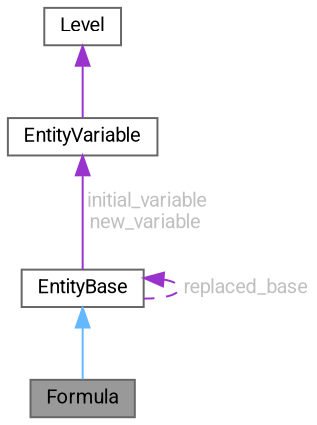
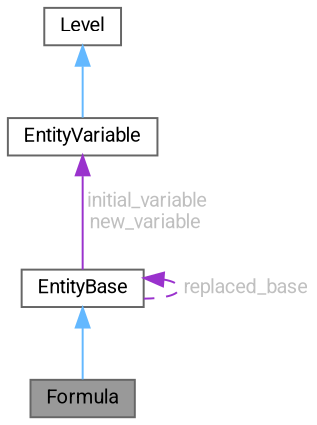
  digraph {
    fontname=Roboto
    node [color=gray40 fillcolor=white fontname=Roboto fontsize=10 shape=box style=filled]
    edge [color=steelblue1 dir=back fontname=Roboto fontsize=10 labelfontname=Helvetica labelfontsize=10 style=solid]
    n1 [fillcolor=grey60 fontcolor=black height=0.2 label=Formula width=0.4]
    n2 [height=0.2 label=EntityBase width=0.4]
    n3 [height=0.2 label=EntityVariable width=0.4]
    n4 [height=0.2 label=Level width=0.4]
    n2 -> n1
    n2 -> n2 [color=darkorchid3 fontcolor=grey label=" replaced_base" style=dashed]
    n3 -> n2 [color=darkorchid3 fontcolor=grey label=" initial_variable\nnew_variable"]
-   n4 -> n3 [color=darkorchid3]
+   n4 -> n3
  }
